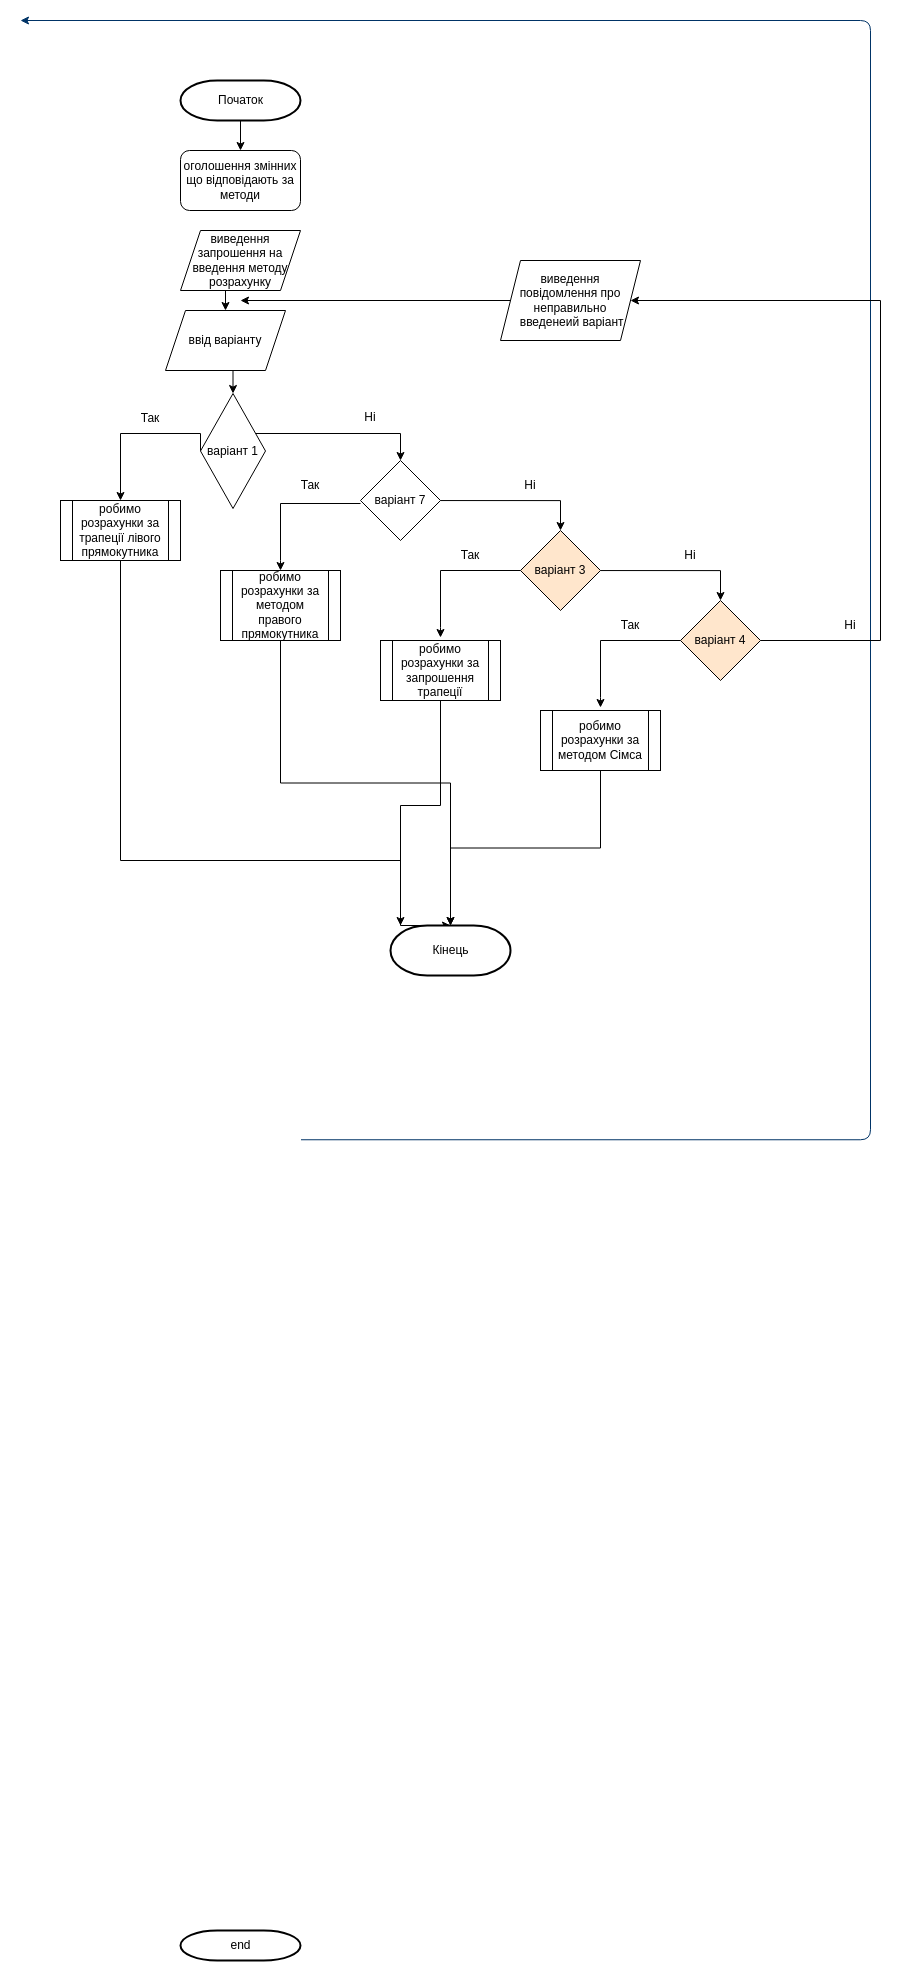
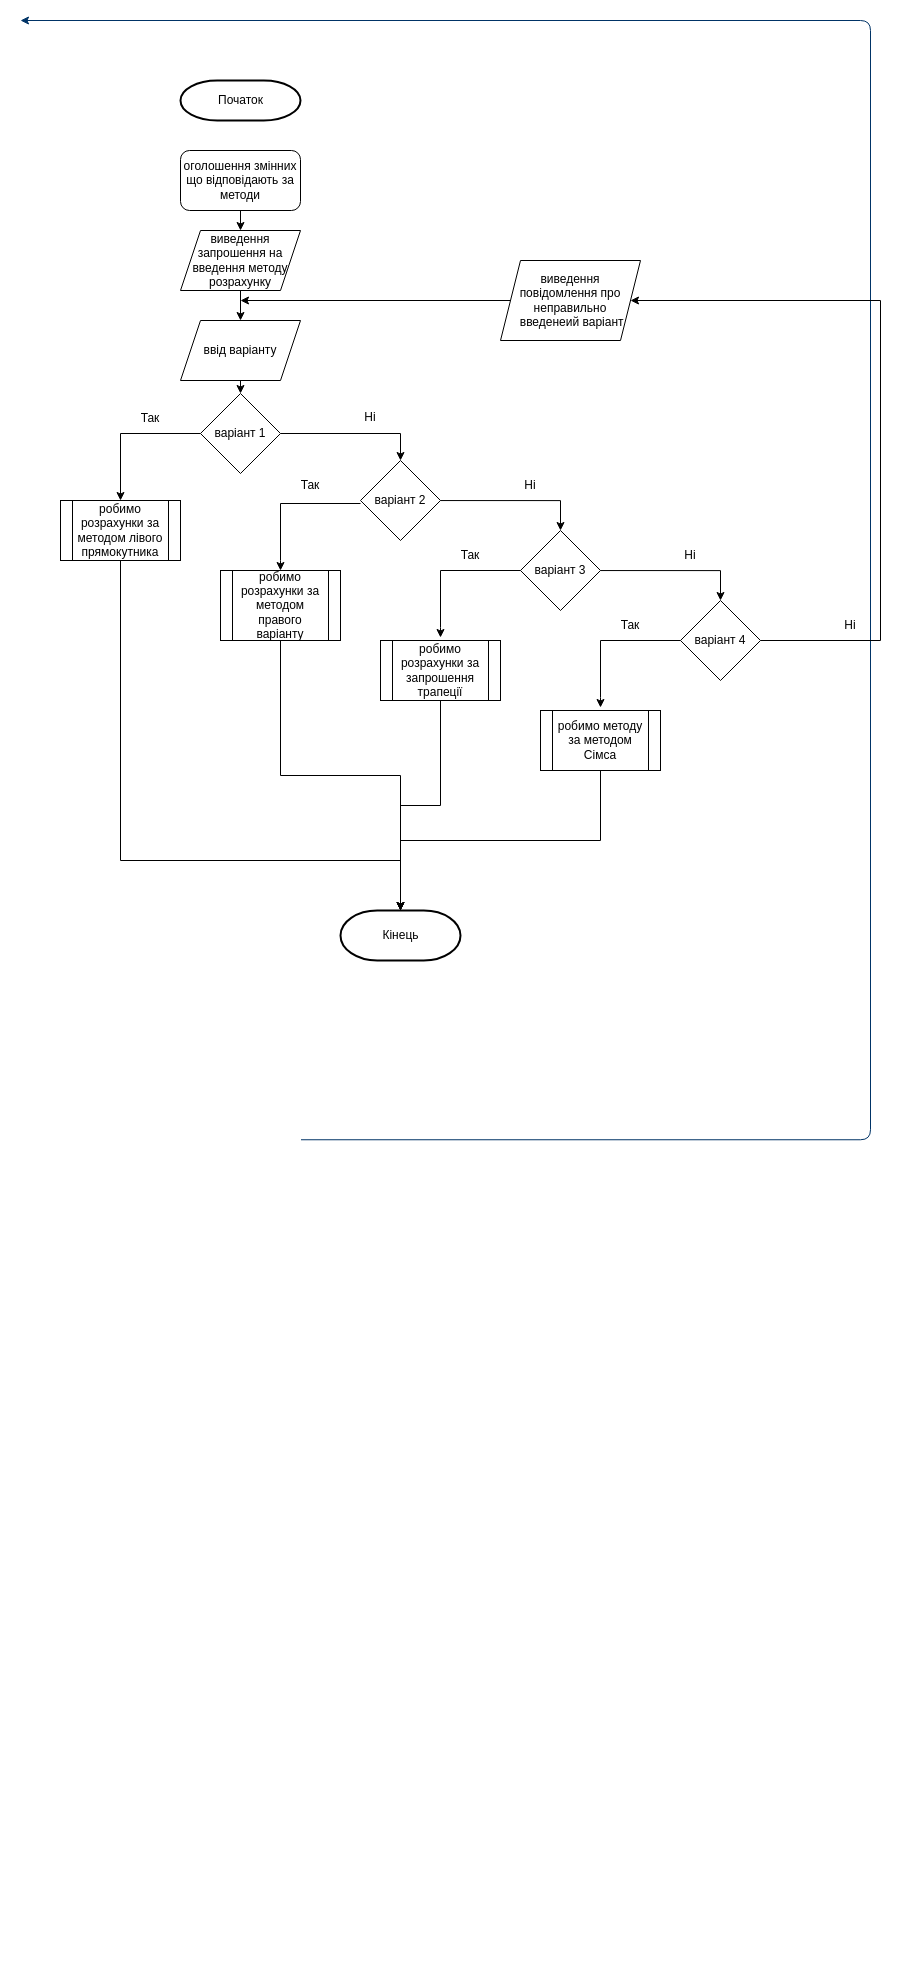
  <mxCell id="0" />
  <mxCell id="1" parent="0" />
- <mxCell id="2" style="edgeStyle=orthogonalEdgeStyle;rounded=0;orthogonalLoop=1;jettySize=auto;html=1;exitX=0.5;exitY=1;exitDx=0;exitDy=0;exitPerimeter=0;entryX=0.5;entryY=0;entryDx=0;entryDy=0;" edge="1" parent="1" source="3" target="7"><mxGeometry relative="1" as="geometry" /></mxCell>
  <mxCell id="3" value="Початок" style="shape=mxgraph.flowchart.terminator;strokeWidth=2;gradientColor=none;gradientDirection=north;fontStyle=0;html=1;" parent="1" vertex="1"><mxGeometry x="180" y="80" width="120" height="40" as="geometry" /></mxCell>
- <mxCell id="4" value="end" style="shape=mxgraph.flowchart.terminator;strokeWidth=2;gradientColor=none;gradientDirection=north;fontStyle=0;html=1;" parent="1" vertex="1"><mxGeometry x="180" y="1930" width="120" height="30" as="geometry" /></mxCell>
  <mxCell id="5" value="" style="edgeStyle=elbowEdgeStyle;elbow=horizontal;exitX=1;exitY=0.5;exitPerimeter=0;entryX=0.905;entryY=0.5;entryPerimeter=0;fontStyle=1;strokeColor=#003366;strokeWidth=1;html=1;" parent="1" edge="1"><mxGeometry width="100" height="100" as="geometry"><mxPoint x="300.5" y="1139.25" as="sourcePoint" /><mxPoint x="20" as="targetPoint" y="20" /><Array as="points"><mxPoint x="870" y="1340" /></Array></mxGeometry></mxCell>
+ <mxCell id="6" style="edgeStyle=orthogonalEdgeStyle;rounded=0;orthogonalLoop=1;jettySize=auto;html=1;exitX=0.5;exitY=1;exitDx=0;exitDy=0;entryX=0.5;entryY=0;entryDx=0;entryDy=0;" edge="1" parent="1" source="7" target="9"><mxGeometry relative="1" as="geometry" /></mxCell>
  <mxCell id="7" value="оголошення змінних що відповідають за методи" style="whiteSpace=wrap;html=1;rounded=1;" vertex="1" parent="1"><mxGeometry x="180" y="150" width="120" height="60" as="geometry" /></mxCell>
  <mxCell id="8" style="edgeStyle=orthogonalEdgeStyle;rounded=0;orthogonalLoop=1;jettySize=auto;html=1;exitX=0.5;exitY=1;exitDx=0;exitDy=0;entryX=0.5;entryY=0;entryDx=0;entryDy=0;" edge="1" parent="1" source="9" target="11"><mxGeometry relative="1" as="geometry" /></mxCell>
  <mxCell id="9" value="виведення запрошення на введення методу розрахунку" style="shape=parallelogram;perimeter=parallelogramPerimeter;whiteSpace=wrap;html=1;fixedSize=1;" vertex="1" parent="1"><mxGeometry x="180" y="230" width="120" height="60" as="geometry" /></mxCell>
  <mxCell id="10" style="edgeStyle=orthogonalEdgeStyle;rounded=0;orthogonalLoop=1;jettySize=auto;html=1;exitX=0.5;exitY=1;exitDx=0;exitDy=0;entryX=0.5;entryY=0;entryDx=0;entryDy=0;" edge="1" parent="1" source="11" target="14"><mxGeometry relative="1" as="geometry" /></mxCell>
- <mxCell id="11" value="ввід варіанту" style="shape=parallelogram;perimeter=parallelogramPerimeter;whiteSpace=wrap;html=1;fixedSize=1;" vertex="1" parent="1"><mxGeometry x="165" y="310" width="120" height="60" as="geometry" /></mxCell>
+ <mxCell id="11" value="ввід варіанту" style="shape=parallelogram;perimeter=parallelogramPerimeter;whiteSpace=wrap;html=1;fixedSize=1;" vertex="1" parent="1"><mxGeometry x="180" y="320" width="120" height="60" as="geometry" /></mxCell>
  <mxCell id="12" style="edgeStyle=orthogonalEdgeStyle;rounded=0;orthogonalLoop=1;jettySize=auto;html=1;exitX=0;exitY=0.5;exitDx=0;exitDy=0;" edge="1" parent="1" source="14"><mxGeometry relative="1" as="geometry"><mxPoint x="120" y="500" as="targetPoint" /><Array as="points"><mxPoint x="120" y="433" /></Array></mxGeometry></mxCell>
  <mxCell id="13" style="edgeStyle=orthogonalEdgeStyle;rounded=0;orthogonalLoop=1;jettySize=auto;html=1;entryX=0.5;entryY=0;entryDx=0;entryDy=0;" edge="1" parent="1" source="14" target="15"><mxGeometry relative="1" as="geometry"><Array as="points"><mxPoint x="400" y="433" /></Array></mxGeometry></mxCell>
- <mxCell id="14" value="варіант 1" style="rhombus;whiteSpace=wrap;html=1;" vertex="1" parent="1"><mxGeometry x="200" y="393" width="65" height="115" as="geometry" /></mxCell>
- <mxCell id="15" value="варіант 7" style="rhombus;whiteSpace=wrap;html=1;" vertex="1" parent="1"><mxGeometry x="360" y="460" width="80" height="80" as="geometry" /></mxCell>
+ <mxCell id="14" value="варіант 1" style="rhombus;whiteSpace=wrap;html=1;" vertex="1" parent="1"><mxGeometry x="200" y="393" width="80" height="80" as="geometry" /></mxCell>
+ <mxCell id="15" value="варіант 2" style="rhombus;whiteSpace=wrap;html=1;" vertex="1" parent="1"><mxGeometry x="360" y="460" width="80" height="80" as="geometry" /></mxCell>
  <mxCell id="16" style="edgeStyle=orthogonalEdgeStyle;rounded=0;orthogonalLoop=1;jettySize=auto;html=1;exitX=0.5;exitY=1;exitDx=0;exitDy=0;entryX=0.5;entryY=0;entryDx=0;entryDy=0;entryPerimeter=0;" edge="1" parent="1" source="17" target="34"><mxGeometry relative="1" as="geometry"><Array as="points"><mxPoint x="120" y="860" /><mxPoint x="400" y="860" /></Array></mxGeometry></mxCell>
- <mxCell id="17" value="робимо розрахунки за трапеції лівого прямокутника" style="shape=process;whiteSpace=wrap;html=1;backgroundOutline=1;" vertex="1" parent="1"><mxGeometry x="60" y="500" width="120" height="60" as="geometry" /></mxCell>
+ <mxCell id="17" value="робимо розрахунки за методом лівого прямокутника" style="shape=process;whiteSpace=wrap;html=1;backgroundOutline=1;" vertex="1" parent="1"><mxGeometry x="60" y="500" width="120" height="60" as="geometry" /></mxCell>
  <mxCell id="18" style="edgeStyle=orthogonalEdgeStyle;rounded=0;orthogonalLoop=1;jettySize=auto;html=1;exitX=0;exitY=0.5;exitDx=0;exitDy=0;" edge="1" parent="1"><mxGeometry relative="1" as="geometry"><mxPoint x="360" y="503" as="sourcePoint" /><mxPoint x="280" y="570" as="targetPoint" /><Array as="points"><mxPoint x="280" y="503" /><mxPoint x="280" y="560" /></Array></mxGeometry></mxCell>
  <mxCell id="19" style="edgeStyle=orthogonalEdgeStyle;rounded=0;orthogonalLoop=1;jettySize=auto;html=1;entryX=0.5;entryY=0;entryDx=0;entryDy=0;" edge="1" parent="1" target="20"><mxGeometry relative="1" as="geometry"><mxPoint x="439.947" y="500.053" as="sourcePoint" /><Array as="points"><mxPoint x="560" y="500" /></Array></mxGeometry></mxCell>
- <mxCell id="20" value="варіант 3" style="rhombus;whiteSpace=wrap;html=1;fillColor=#ffe6cc;" vertex="1" parent="1"><mxGeometry x="520" y="530" width="80" height="80" as="geometry" /></mxCell>
+ <mxCell id="20" value="варіант 3" style="rhombus;whiteSpace=wrap;html=1;" vertex="1" parent="1"><mxGeometry x="520" y="530" width="80" height="80" as="geometry" /></mxCell>
  <mxCell id="21" style="edgeStyle=orthogonalEdgeStyle;rounded=0;orthogonalLoop=1;jettySize=auto;html=1;exitX=0;exitY=0.5;exitDx=0;exitDy=0;" edge="1" parent="1"><mxGeometry relative="1" as="geometry"><mxPoint x="520" y="570" as="sourcePoint" /><mxPoint x="440" y="637" as="targetPoint" /><Array as="points"><mxPoint x="440" y="570" /><mxPoint x="440" y="627" /></Array></mxGeometry></mxCell>
  <mxCell id="22" style="edgeStyle=orthogonalEdgeStyle;rounded=0;orthogonalLoop=1;jettySize=auto;html=1;entryX=0.5;entryY=0;entryDx=0;entryDy=0;" edge="1" parent="1" target="23"><mxGeometry relative="1" as="geometry"><mxPoint x="599.947" y="570.053" as="sourcePoint" /><Array as="points"><mxPoint x="720" y="570" /></Array></mxGeometry></mxCell>
- <mxCell id="23" value="варіант 4" style="rhombus;whiteSpace=wrap;html=1;fillColor=#ffe6cc;" vertex="1" parent="1"><mxGeometry x="680" y="600" width="80" height="80" as="geometry" /></mxCell>
+ <mxCell id="23" value="варіант 4" style="rhombus;whiteSpace=wrap;html=1;" vertex="1" parent="1"><mxGeometry x="680" y="600" width="80" height="80" as="geometry" /></mxCell>
  <mxCell id="24" style="edgeStyle=orthogonalEdgeStyle;rounded=0;orthogonalLoop=1;jettySize=auto;html=1;exitX=0;exitY=0.5;exitDx=0;exitDy=0;" edge="1" parent="1"><mxGeometry relative="1" as="geometry"><mxPoint x="680" y="640" as="sourcePoint" /><mxPoint x="600" y="707" as="targetPoint" /><Array as="points"><mxPoint x="600" y="640" /><mxPoint x="600" y="697" /></Array></mxGeometry></mxCell>
  <mxCell id="25" style="edgeStyle=orthogonalEdgeStyle;rounded=0;orthogonalLoop=1;jettySize=auto;html=1;exitX=1;exitY=0.5;exitDx=0;exitDy=0;" edge="1" parent="1" source="23"><mxGeometry relative="1" as="geometry"><mxPoint x="759.947" y="473.003" as="sourcePoint" /><Array as="points"><mxPoint x="880" y="640" /><mxPoint x="880" y="300" /></Array><mxPoint x="630" y="300" as="targetPoint" /></mxGeometry></mxCell>
  <mxCell id="26" style="edgeStyle=orthogonalEdgeStyle;rounded=0;orthogonalLoop=1;jettySize=auto;html=1;exitX=0;exitY=0.5;exitDx=0;exitDy=0;" edge="1" parent="1" source="27"><mxGeometry relative="1" as="geometry"><mxPoint x="240" y="300" as="targetPoint" /></mxGeometry></mxCell>
  <mxCell id="27" value="виведення повідомлення про неправильно&lt;br&gt;&amp;nbsp;введенеий варіант" style="shape=parallelogram;perimeter=parallelogramPerimeter;whiteSpace=wrap;html=1;fixedSize=1;" vertex="1" parent="1"><mxGeometry x="500" y="260" width="140" height="80" as="geometry" /></mxCell>
  <mxCell id="28" style="edgeStyle=orthogonalEdgeStyle;rounded=0;orthogonalLoop=1;jettySize=auto;html=1;exitX=0.5;exitY=1;exitDx=0;exitDy=0;" edge="1" parent="1" source="29" target="34"><mxGeometry relative="1" as="geometry" /></mxCell>
- <mxCell id="29" value="робимо розрахунки за методом Сімса" style="shape=process;whiteSpace=wrap;html=1;backgroundOutline=1;" vertex="1" parent="1"><mxGeometry x="540" y="710" width="120" height="60" as="geometry" /></mxCell>
+ <mxCell id="29" value="робимо методу за методом Сімса" style="shape=process;whiteSpace=wrap;html=1;backgroundOutline=1;" vertex="1" parent="1"><mxGeometry x="540" y="710" width="120" height="60" as="geometry" /></mxCell>
  <mxCell id="30" style="edgeStyle=orthogonalEdgeStyle;rounded=0;orthogonalLoop=1;jettySize=auto;html=1;exitX=0.5;exitY=1;exitDx=0;exitDy=0;" edge="1" parent="1" source="31" target="34"><mxGeometry relative="1" as="geometry"><Array as="points"><mxPoint x="440" y="805" /><mxPoint x="400" y="805" /></Array></mxGeometry></mxCell>
  <mxCell id="31" value="робимо розрахунки за запрошення трапеції" style="shape=process;whiteSpace=wrap;html=1;backgroundOutline=1;" vertex="1" parent="1"><mxGeometry x="380" y="640" width="120" height="60" as="geometry" /></mxCell>
  <mxCell id="32" style="edgeStyle=orthogonalEdgeStyle;rounded=0;orthogonalLoop=1;jettySize=auto;html=1;exitX=0.5;exitY=1;exitDx=0;exitDy=0;" edge="1" parent="1" source="33" target="34"><mxGeometry relative="1" as="geometry"><mxPoint x="400.053" y="865" as="targetPoint" /></mxGeometry></mxCell>
- <mxCell id="33" value="робимо розрахунки за методом правого прямокутника" style="shape=process;whiteSpace=wrap;html=1;backgroundOutline=1;" vertex="1" parent="1"><mxGeometry x="220" y="570" width="120" height="70" as="geometry" /></mxCell>
- <mxCell id="34" value="Кінець" style="shape=mxgraph.flowchart.terminator;strokeWidth=2;gradientColor=none;gradientDirection=north;fontStyle=0;html=1;" vertex="1" parent="1"><mxGeometry x="390" y="925" width="120" height="50" as="geometry" /></mxCell>
+ <mxCell id="33" value="робимо розрахунки за методом правого варіанту" style="shape=process;whiteSpace=wrap;html=1;backgroundOutline=1;" vertex="1" parent="1"><mxGeometry x="220" y="570" width="120" height="70" as="geometry" /></mxCell>
+ <mxCell id="34" value="Кінець" style="shape=mxgraph.flowchart.terminator;strokeWidth=2;gradientColor=none;gradientDirection=north;fontStyle=0;html=1;" vertex="1" parent="1"><mxGeometry x="340" y="910" width="120" height="50" as="geometry" /></mxCell>
  <mxCell id="35" value="Так" style="text;html=1;strokeColor=none;fillColor=none;align=center;verticalAlign=middle;whiteSpace=wrap;rounded=0;" vertex="1" parent="1"><mxGeometry x="120" y="403" width="60" height="30" as="geometry" /></mxCell>
  <mxCell id="36" value="Так" style="text;html=1;strokeColor=none;fillColor=none;align=center;verticalAlign=middle;whiteSpace=wrap;rounded=0;" vertex="1" parent="1"><mxGeometry x="600" y="610" width="60" height="30" as="geometry" /></mxCell>
  <mxCell id="37" value="Так" style="text;html=1;strokeColor=none;fillColor=none;align=center;verticalAlign=middle;whiteSpace=wrap;rounded=0;" vertex="1" parent="1"><mxGeometry x="440" y="540" width="60" height="30" as="geometry" /></mxCell>
  <mxCell id="38" value="Так" style="text;html=1;strokeColor=none;fillColor=none;align=center;verticalAlign=middle;whiteSpace=wrap;rounded=0;" vertex="1" parent="1"><mxGeometry x="280" y="470" width="60" height="30" as="geometry" /></mxCell>
  <mxCell id="39" value="Ні&lt;span style=&quot;color: rgba(0, 0, 0, 0); font-family: monospace; font-size: 0px; text-align: start;&quot;&gt;%3CmxGraphModel%3E%3Croot%3E%3CmxCell%20id%3D%220%22%2F%3E%3CmxCell%20id%3D%221%22%20parent%3D%220%22%2F%3E%3CmxCell%20id%3D%222%22%20value%3D%22%D0%A2%D0%B0%D0%BA%22%20style%3D%22text%3Bhtml%3D1%3BstrokeColor%3Dnone%3BfillColor%3Dnone%3Balign%3Dcenter%3BverticalAlign%3Dmiddle%3BwhiteSpace%3Dwrap%3Brounded%3D0%3B%22%20vertex%3D%221%22%20parent%3D%221%22%3E%3CmxGeometry%20x%3D%22200%22%20y%3D%22383%22%20width%3D%2260%22%20height%3D%2230%22%20as%3D%22geometry%22%2F%3E%3C%2FmxCell%3E%3C%2Froot%3E%3C%2FmxGraphModel%3E&lt;/span&gt;" style="text;html=1;strokeColor=none;fillColor=none;align=center;verticalAlign=middle;whiteSpace=wrap;rounded=0;" vertex="1" parent="1"><mxGeometry x="340" y="402" width="60" height="30" as="geometry" /></mxCell>
  <mxCell id="40" value="Ні&lt;span style=&quot;color: rgba(0, 0, 0, 0); font-family: monospace; font-size: 0px; text-align: start;&quot;&gt;%3CmxGraphModel%3E%3Croot%3E%3CmxCell%20id%3D%220%22%2F%3E%3CmxCell%20id%3D%221%22%20parent%3D%220%22%2F%3E%3CmxCell%20id%3D%222%22%20value%3D%22%D0%A2%D0%B0%D0%BA%22%20style%3D%22text%3Bhtml%3D1%3BstrokeColor%3Dnone%3BfillColor%3Dnone%3Balign%3Dcenter%3BverticalAlign%3Dmiddle%3BwhiteSpace%3Dwrap%3Brounded%3D0%3B%22%20vertex%3D%221%22%20parent%3D%221%22%3E%3CmxGeometry%20x%3D%22200%22%20y%3D%22383%22%20width%3D%2260%22%20height%3D%2230%22%20as%3D%22geometry%22%2F%3E%3C%2FmxCell%3E%3C%2Froot%3E%3C%2FmxGraphModel%3E&lt;/span&gt;" style="text;html=1;strokeColor=none;fillColor=none;align=center;verticalAlign=middle;whiteSpace=wrap;rounded=0;" vertex="1" parent="1"><mxGeometry x="500" y="470" width="60" height="30" as="geometry" /></mxCell>
  <mxCell id="41" value="Ні&lt;span style=&quot;color: rgba(0, 0, 0, 0); font-family: monospace; font-size: 0px; text-align: start;&quot;&gt;%3CmxGraphModel%3E%3Croot%3E%3CmxCell%20id%3D%220%22%2F%3E%3CmxCell%20id%3D%221%22%20parent%3D%220%22%2F%3E%3CmxCell%20id%3D%222%22%20value%3D%22%D0%A2%D0%B0%D0%BA%22%20style%3D%22text%3Bhtml%3D1%3BstrokeColor%3Dnone%3BfillColor%3Dnone%3Balign%3Dcenter%3BverticalAlign%3Dmiddle%3BwhiteSpace%3Dwrap%3Brounded%3D0%3B%22%20vertex%3D%221%22%20parent%3D%221%22%3E%3CmxGeometry%20x%3D%22200%22%20y%3D%22383%22%20width%3D%2260%22%20height%3D%2230%22%20as%3D%22geometry%22%2F%3E%3C%2FmxCell%3E%3C%2Froot%3E%3C%2FmxGraphModel%3E&lt;/span&gt;" style="text;html=1;strokeColor=none;fillColor=none;align=center;verticalAlign=middle;whiteSpace=wrap;rounded=0;" vertex="1" parent="1"><mxGeometry x="660" y="540" width="60" height="30" as="geometry" /></mxCell>
  <mxCell id="42" value="Ні&lt;span style=&quot;color: rgba(0, 0, 0, 0); font-family: monospace; font-size: 0px; text-align: start;&quot;&gt;%3CmxGraphModel%3E%3Croot%3E%3CmxCell%20id%3D%220%22%2F%3E%3CmxCell%20id%3D%221%22%20parent%3D%220%22%2F%3E%3CmxCell%20id%3D%222%22%20value%3D%22%D0%A2%D0%B0%D0%BA%22%20style%3D%22text%3Bhtml%3D1%3BstrokeColor%3Dnone%3BfillColor%3Dnone%3Balign%3Dcenter%3BverticalAlign%3Dmiddle%3BwhiteSpace%3Dwrap%3Brounded%3D0%3B%22%20vertex%3D%221%22%20parent%3D%221%22%3E%3CmxGeometry%20x%3D%22200%22%20y%3D%22383%22%20width%3D%2260%22%20height%3D%2230%22%20as%3D%22geometry%22%2F%3E%3C%2FmxCell%3E%3C%2Froot%3E%3C%2FmxGraphModel%3E&lt;/span&gt;" style="text;html=1;strokeColor=none;fillColor=none;align=center;verticalAlign=middle;whiteSpace=wrap;rounded=0;" vertex="1" parent="1"><mxGeometry x="820" y="610" width="60" height="30" as="geometry" /></mxCell>
